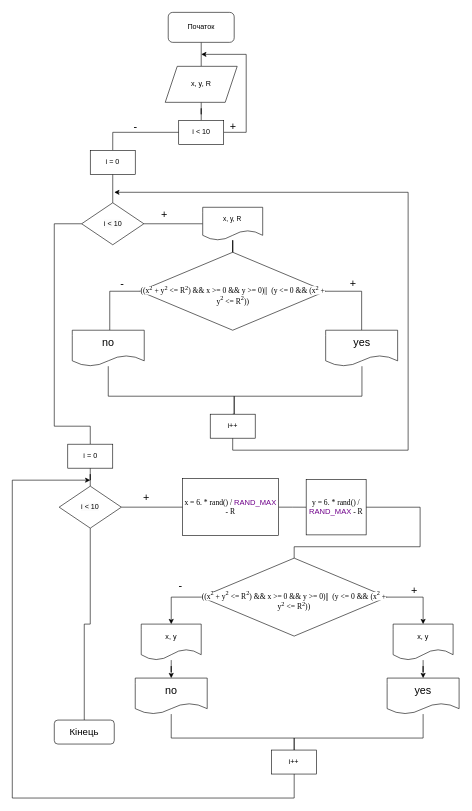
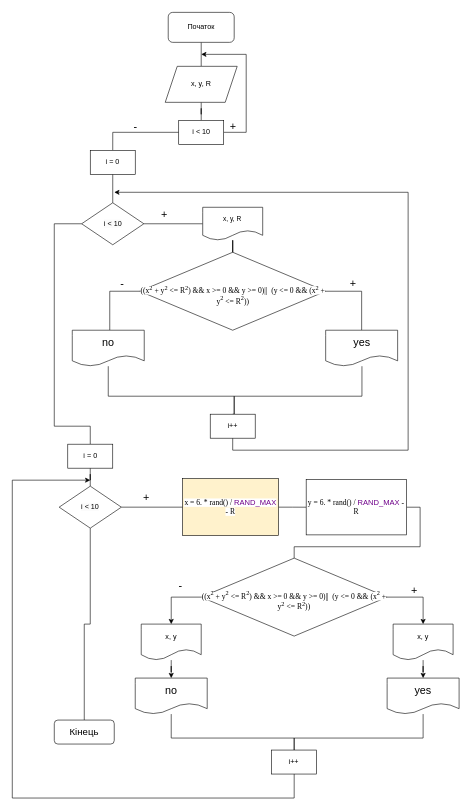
  <mxCell id="0" />
  <mxCell id="1" parent="0" />
  <mxCell id="2" value="" style="edgeStyle=orthogonalEdgeStyle;rounded=0;orthogonalLoop=1;jettySize=auto;html=1;endArrow=none;endFill=0;" edge="1" parent="1" source="3" target="5"><mxGeometry relative="1" as="geometry" /></mxCell>
  <mxCell id="3" value="Початок" style="rounded=1;whiteSpace=wrap;html=1;" vertex="1" parent="1"><mxGeometry x="280" y="20" width="110" height="50" as="geometry" /></mxCell>
  <mxCell id="4" value="" style="edgeStyle=orthogonalEdgeStyle;rounded=0;orthogonalLoop=1;jettySize=auto;html=1;entryX=0.5;entryY=0;entryDx=0;entryDy=0;endArrow=none;endFill=0;" edge="1" parent="1" source="5" target="8"><mxGeometry relative="1" as="geometry"><mxPoint x="335.053" y="190" as="targetPoint" /></mxGeometry></mxCell>
  <mxCell id="5" value="x, y, R" style="shape=parallelogram;perimeter=parallelogramPerimeter;whiteSpace=wrap;html=1;fixedSize=1;" vertex="1" parent="1"><mxGeometry x="275" y="110" width="120" height="60" as="geometry" /></mxCell>
  <mxCell id="6" style="edgeStyle=orthogonalEdgeStyle;rounded=0;orthogonalLoop=1;jettySize=auto;html=1;" edge="1" parent="1" source="8"><mxGeometry relative="1" as="geometry"><mxPoint x="335" y="90" as="targetPoint" /><Array as="points"><mxPoint x="410" y="220" /><mxPoint x="410" y="90" /><mxPoint x="335" y="90" /></Array></mxGeometry></mxCell>
  <mxCell id="7" style="edgeStyle=orthogonalEdgeStyle;shape=connector;rounded=0;orthogonalLoop=1;jettySize=auto;html=1;entryX=0.5;entryY=0;entryDx=0;entryDy=0;strokeColor=default;align=center;verticalAlign=middle;fontFamily=Helvetica;fontSize=11;fontColor=default;labelBackgroundColor=default;endArrow=none;endFill=0;" edge="1" parent="1" source="8" target="18"><mxGeometry relative="1" as="geometry" /></mxCell>
  <mxCell id="8" value="i &amp;lt; 10" style="whiteSpace=wrap;html=1;" vertex="1" parent="1"><mxGeometry x="297.5" y="200" width="75" height="40" as="geometry" /></mxCell>
  <mxCell id="9" style="edgeStyle=orthogonalEdgeStyle;rounded=0;orthogonalLoop=1;jettySize=auto;html=1;entryX=0.5;entryY=0;entryDx=0;entryDy=0;endArrow=none;endFill=0;" edge="1" parent="1" source="11"><mxGeometry relative="1" as="geometry"><mxPoint x="602.51" y="550" as="targetPoint" /><Array as="points"><mxPoint x="602.51" y="485" /></Array></mxGeometry></mxCell>
  <mxCell id="10" style="edgeStyle=orthogonalEdgeStyle;rounded=0;orthogonalLoop=1;jettySize=auto;html=1;entryX=0.5;entryY=0;entryDx=0;entryDy=0;endArrow=none;endFill=0;" edge="1" parent="1" source="11"><mxGeometry relative="1" as="geometry"><mxPoint x="182.51" y="550" as="targetPoint" /><Array as="points"><mxPoint x="182.51" y="485" /></Array></mxGeometry></mxCell>
  <mxCell id="11" value="&lt;p style=&quot;margin-bottom:0cm;line-height:normal;mso-layout-grid-align:&lt;br/&gt;none;text-autospace:none&quot; class=&quot;MsoNormal&quot;&gt;&lt;span style=&quot;font-size: 9.5pt; font-family: &amp;quot;Cascadia Mono&amp;quot;; background: white;&quot;&gt;((x&lt;sup&gt;2&lt;/sup&gt; + y&lt;sup&gt;2&lt;/sup&gt; &amp;lt;= R&lt;sup&gt;2&lt;/sup&gt;) &amp;amp;&amp;amp; x &amp;gt;= 0 &amp;amp;&amp;amp; y &amp;gt;= 0)&lt;/span&gt;&lt;span style=&quot;background-color: white; font-family: &amp;quot;Cascadia Mono&amp;quot;; font-size: 9.5pt;&quot;&gt;||&amp;nbsp; (y &amp;lt;= 0 &amp;amp;&amp;amp; (x&lt;sup&gt;2&lt;/sup&gt; + y&lt;sup&gt;2&lt;/sup&gt; &amp;lt;= R&lt;sup&gt;2&lt;/sup&gt;))&lt;/span&gt;&lt;/p&gt;" style="rhombus;whiteSpace=wrap;html=1;" vertex="1" parent="1"><mxGeometry x="232.51" y="420" width="310" height="130" as="geometry" /></mxCell>
  <mxCell id="12" value="yes" style="shape=document;whiteSpace=wrap;html=1;boundedLbl=1;fontSize=18;" vertex="1" parent="1"><mxGeometry x="542.51" y="550" width="120" height="60" as="geometry" /></mxCell>
  <mxCell id="13" value="+" style="text;html=1;align=center;verticalAlign=middle;resizable=0;points=[];autosize=1;strokeColor=none;fillColor=none;fontSize=18;" vertex="1" parent="1"><mxGeometry x="572.51" y="453" width="30" height="40" as="geometry" /></mxCell>
  <mxCell id="14" style="edgeStyle=orthogonalEdgeStyle;shape=connector;rounded=0;orthogonalLoop=1;jettySize=auto;html=1;strokeColor=default;align=center;verticalAlign=middle;fontFamily=Helvetica;fontSize=11;fontColor=default;labelBackgroundColor=default;endArrow=none;endFill=0;" edge="1" parent="1" source="15"><mxGeometry relative="1" as="geometry"><mxPoint x="390" y="690" as="targetPoint" /><Array as="points"><mxPoint x="180" y="660" /><mxPoint x="390" y="660" /></Array></mxGeometry></mxCell>
  <mxCell id="15" value="no" style="shape=document;whiteSpace=wrap;html=1;boundedLbl=1;fontSize=18;" vertex="1" parent="1"><mxGeometry x="120" y="550" width="120" height="60" as="geometry" /></mxCell>
  <mxCell id="16" value="-" style="text;html=1;align=center;verticalAlign=middle;resizable=0;points=[];autosize=1;strokeColor=none;fillColor=none;fontSize=18;" vertex="1" parent="1"><mxGeometry x="187.51" y="453" width="30" height="40" as="geometry" /></mxCell>
  <mxCell id="17" value="" style="edgeStyle=orthogonalEdgeStyle;shape=connector;rounded=0;orthogonalLoop=1;jettySize=auto;html=1;strokeColor=default;align=center;verticalAlign=middle;fontFamily=Helvetica;fontSize=11;fontColor=default;labelBackgroundColor=default;endArrow=none;endFill=0;" edge="1" parent="1" source="18" target="23"><mxGeometry relative="1" as="geometry" /></mxCell>
  <mxCell id="18" value="i = 0" style="whiteSpace=wrap;html=1;" vertex="1" parent="1"><mxGeometry x="149.99" y="250" width="75" height="40" as="geometry" /></mxCell>
  <mxCell id="19" value="+" style="text;html=1;align=center;verticalAlign=middle;resizable=0;points=[];autosize=1;strokeColor=none;fillColor=none;fontSize=18;" vertex="1" parent="1"><mxGeometry x="372.5" y="190" width="30" height="40" as="geometry" /></mxCell>
  <mxCell id="20" value="-" style="text;html=1;align=center;verticalAlign=middle;resizable=0;points=[];autosize=1;strokeColor=none;fillColor=none;fontSize=18;" vertex="1" parent="1"><mxGeometry x="210" y="190" width="30" height="40" as="geometry" /></mxCell>
  <mxCell id="21" value="" style="edgeStyle=orthogonalEdgeStyle;shape=connector;rounded=0;orthogonalLoop=1;jettySize=auto;html=1;strokeColor=default;align=center;verticalAlign=middle;fontFamily=Helvetica;fontSize=11;fontColor=default;labelBackgroundColor=default;endArrow=none;endFill=0;" edge="1" parent="1" source="23" target="25"><mxGeometry relative="1" as="geometry" /></mxCell>
  <mxCell id="22" style="edgeStyle=orthogonalEdgeStyle;shape=connector;rounded=0;orthogonalLoop=1;jettySize=auto;html=1;entryX=0.5;entryY=0;entryDx=0;entryDy=0;strokeColor=default;align=center;verticalAlign=middle;fontFamily=Helvetica;fontSize=11;fontColor=default;labelBackgroundColor=default;endArrow=none;endFill=0;" edge="1" parent="1" source="23" target="31"><mxGeometry relative="1" as="geometry"><Array as="points"><mxPoint x="90" y="373" /><mxPoint x="90" y="710" /><mxPoint x="150" y="710" /></Array></mxGeometry></mxCell>
  <mxCell id="23" value="&lt;span style=&quot;font-size: 12px; background-color: rgb(251, 251, 251);&quot;&gt;i &amp;lt; 10&lt;/span&gt;" style="rhombus;whiteSpace=wrap;html=1;fontFamily=Helvetica;fontSize=11;fontColor=default;labelBackgroundColor=default;" vertex="1" parent="1"><mxGeometry x="135.62" y="337.5" width="103.75" height="70" as="geometry" /></mxCell>
  <mxCell id="24" value="" style="edgeStyle=orthogonalEdgeStyle;shape=connector;rounded=0;orthogonalLoop=1;jettySize=auto;html=1;strokeColor=default;align=center;verticalAlign=middle;fontFamily=Helvetica;fontSize=11;fontColor=default;labelBackgroundColor=default;endArrow=none;endFill=0;" edge="1" parent="1" source="25" target="11"><mxGeometry relative="1" as="geometry" /></mxCell>
  <mxCell id="25" value="x, y, R" style="shape=document;whiteSpace=wrap;html=1;boundedLbl=1;fontFamily=Helvetica;fontSize=11;fontColor=default;labelBackgroundColor=default;" vertex="1" parent="1"><mxGeometry x="337.49" y="345" width="100.01" height="55" as="geometry" /></mxCell>
  <mxCell id="26" value="+" style="text;html=1;align=center;verticalAlign=middle;resizable=0;points=[];autosize=1;strokeColor=none;fillColor=none;fontSize=18;" vertex="1" parent="1"><mxGeometry x="257.51" y="337.5" width="30" height="40" as="geometry" /></mxCell>
  <mxCell id="27" value="" style="endArrow=none;html=1;rounded=0;strokeColor=default;align=center;verticalAlign=middle;fontFamily=Helvetica;fontSize=11;fontColor=default;labelBackgroundColor=default;edgeStyle=orthogonalEdgeStyle;exitX=0.5;exitY=0;exitDx=0;exitDy=0;" edge="1" parent="1" source="29" target="12"><mxGeometry width="50" height="50" relative="1" as="geometry"><mxPoint x="176.63" y="636.4" as="sourcePoint" /><mxPoint x="598.4" y="630" as="targetPoint" /><Array as="points"><mxPoint x="390" y="690" /><mxPoint x="390" y="660" /><mxPoint x="603" y="660" /></Array></mxGeometry></mxCell>
  <mxCell id="28" value="" style="endArrow=classic;html=1;rounded=0;strokeColor=default;align=center;verticalAlign=middle;fontFamily=Helvetica;fontSize=11;fontColor=default;labelBackgroundColor=default;edgeStyle=orthogonalEdgeStyle;endFill=1;exitX=0.5;exitY=1;exitDx=0;exitDy=0;" edge="1" parent="1" source="29"><mxGeometry width="50" height="50" relative="1" as="geometry"><mxPoint x="450" y="750" as="sourcePoint" /><mxPoint x="190" y="320" as="targetPoint" /><Array as="points"><mxPoint x="387" y="750" /><mxPoint x="680" y="750" /><mxPoint x="680" y="320" /></Array></mxGeometry></mxCell>
  <mxCell id="29" value="i++" style="whiteSpace=wrap;html=1;" vertex="1" parent="1"><mxGeometry x="350.01" y="690" width="75" height="40" as="geometry" /></mxCell>
  <mxCell id="30" value="" style="edgeStyle=orthogonalEdgeStyle;shape=connector;rounded=0;orthogonalLoop=1;jettySize=auto;html=1;strokeColor=default;align=center;verticalAlign=middle;fontFamily=Helvetica;fontSize=11;fontColor=default;labelBackgroundColor=default;endArrow=none;endFill=0;" edge="1" parent="1" source="31" target="34"><mxGeometry relative="1" as="geometry" /></mxCell>
  <mxCell id="31" value="i = 0" style="whiteSpace=wrap;html=1;" vertex="1" parent="1"><mxGeometry x="112.51" y="740" width="75" height="40" as="geometry" /></mxCell>
  <mxCell id="32" value="" style="edgeStyle=orthogonalEdgeStyle;shape=connector;rounded=0;orthogonalLoop=1;jettySize=auto;html=1;strokeColor=default;align=center;verticalAlign=middle;fontFamily=Helvetica;fontSize=11;fontColor=default;labelBackgroundColor=default;endArrow=none;endFill=0;" edge="1" parent="1" source="34" target="36"><mxGeometry relative="1" as="geometry" /></mxCell>
  <mxCell id="33" style="edgeStyle=orthogonalEdgeStyle;shape=connector;rounded=0;orthogonalLoop=1;jettySize=auto;html=1;entryX=0.5;entryY=0;entryDx=0;entryDy=0;strokeColor=default;align=center;verticalAlign=middle;fontFamily=Helvetica;fontSize=11;fontColor=default;labelBackgroundColor=default;endArrow=none;endFill=0;" edge="1" parent="1" source="34" target="55"><mxGeometry relative="1" as="geometry" /></mxCell>
  <mxCell id="34" value="&lt;span style=&quot;font-size: 12px; background-color: rgb(251, 251, 251);&quot;&gt;i &amp;lt; 10&lt;/span&gt;" style="rhombus;whiteSpace=wrap;html=1;fontFamily=Helvetica;fontSize=11;fontColor=default;labelBackgroundColor=default;" vertex="1" parent="1"><mxGeometry x="98.14" y="810" width="103.75" height="70" as="geometry" /></mxCell>
  <mxCell id="35" value="" style="edgeStyle=orthogonalEdgeStyle;shape=connector;rounded=0;orthogonalLoop=1;jettySize=auto;html=1;strokeColor=default;align=center;verticalAlign=middle;fontFamily=Helvetica;fontSize=11;fontColor=default;labelBackgroundColor=default;endArrow=none;endFill=0;" edge="1" parent="1" source="36" target="38"><mxGeometry relative="1" as="geometry" /></mxCell>
- <mxCell id="36" value="&lt;span style=&quot;font-size: 9.5pt; line-height: 106%; font-family: &amp;quot;Cascadia Mono&amp;quot;; background: white;&quot;&gt;x = 6. * rand() / &lt;/span&gt;&lt;span style=&quot;font-size:9.5pt;line-height:106%;&lt;br/&gt;font-family:&amp;quot;Cascadia Mono&amp;quot;;mso-fareast-font-family:Aptos;mso-fareast-theme-font:&lt;br/&gt;minor-latin;color:#6F008A;background:white;mso-highlight:white;mso-font-kerning:&lt;br/&gt;0pt;mso-ansi-language:UK;mso-fareast-language:EN-US;mso-bidi-language:AR-SA&quot;&gt;RAND_MAX&lt;/span&gt;&lt;span style=&quot;font-size: 9.5pt; line-height: 106%; font-family: &amp;quot;Cascadia Mono&amp;quot;; background: white;&quot;&gt; - R&lt;/span&gt;" style="whiteSpace=wrap;html=1;" vertex="1" parent="1"><mxGeometry x="304" y="797.5" width="160" height="95" as="geometry" /></mxCell>
+ <mxCell id="36" value="&lt;span style=&quot;font-size: 9.5pt; line-height: 106%; font-family: &amp;quot;Cascadia Mono&amp;quot;; background: white;&quot;&gt;x = 6. * rand() / &lt;/span&gt;&lt;span style=&quot;font-size:9.5pt;line-height:106%;&lt;br/&gt;font-family:&amp;quot;Cascadia Mono&amp;quot;;mso-fareast-font-family:Aptos;mso-fareast-theme-font:&lt;br/&gt;minor-latin;color:#6F008A;background:white;mso-highlight:white;mso-font-kerning:&lt;br/&gt;0pt;mso-ansi-language:UK;mso-fareast-language:EN-US;mso-bidi-language:AR-SA&quot;&gt;RAND_MAX&lt;/span&gt;&lt;span style=&quot;font-size: 9.5pt; line-height: 106%; font-family: &amp;quot;Cascadia Mono&amp;quot;; background: white;&quot;&gt; - R&lt;/span&gt;" style="whiteSpace=wrap;html=1;fillColor=#fff2cc;" vertex="1" parent="1"><mxGeometry x="304" y="797.5" width="160" height="95" as="geometry" /></mxCell>
  <mxCell id="37" style="edgeStyle=orthogonalEdgeStyle;shape=connector;rounded=0;orthogonalLoop=1;jettySize=auto;html=1;entryX=0.5;entryY=0;entryDx=0;entryDy=0;strokeColor=default;align=center;verticalAlign=middle;fontFamily=Helvetica;fontSize=11;fontColor=default;labelBackgroundColor=default;endArrow=none;endFill=0;" edge="1" parent="1" source="38" target="42"><mxGeometry relative="1" as="geometry"><Array as="points"><mxPoint x="700" y="845" /><mxPoint x="700" y="911" /><mxPoint x="490" y="911" /></Array></mxGeometry></mxCell>
- <mxCell id="38" value="&lt;span style=&quot;font-size: 9.5pt; line-height: 106%; font-family: &amp;quot;Cascadia Mono&amp;quot;; background: white;&quot;&gt;y = 6. * rand() / &lt;/span&gt;&lt;span style=&quot;font-size:9.5pt;line-height:106%;&lt;br/&gt;font-family:&amp;quot;Cascadia Mono&amp;quot;;mso-fareast-font-family:Aptos;mso-fareast-theme-font:&lt;br/&gt;minor-latin;color:#6F008A;background:white;mso-highlight:white;mso-font-kerning:&lt;br/&gt;0pt;mso-ansi-language:UK;mso-fareast-language:EN-US;mso-bidi-language:AR-SA&quot;&gt;RAND_MAX&lt;/span&gt;&lt;span style=&quot;font-size: 9.5pt; line-height: 106%; font-family: &amp;quot;Cascadia Mono&amp;quot;; background: white;&quot;&gt; - R&lt;/span&gt;" style="whiteSpace=wrap;html=1;" vertex="1" parent="1"><mxGeometry x="510" y="798.75" width="100" height="92.5" as="geometry" /></mxCell>
+ <mxCell id="38" value="&lt;span style=&quot;font-size: 9.5pt; line-height: 106%; font-family: &amp;quot;Cascadia Mono&amp;quot;; background: white;&quot;&gt;y = 6. * rand() / &lt;/span&gt;&lt;span style=&quot;font-size:9.5pt;line-height:106%;&lt;br/&gt;font-family:&amp;quot;Cascadia Mono&amp;quot;;mso-fareast-font-family:Aptos;mso-fareast-theme-font:&lt;br/&gt;minor-latin;color:#6F008A;background:white;mso-highlight:white;mso-font-kerning:&lt;br/&gt;0pt;mso-ansi-language:UK;mso-fareast-language:EN-US;mso-bidi-language:AR-SA&quot;&gt;RAND_MAX&lt;/span&gt;&lt;span style=&quot;font-size: 9.5pt; line-height: 106%; font-family: &amp;quot;Cascadia Mono&amp;quot;; background: white;&quot;&gt; - R&lt;/span&gt;" style="whiteSpace=wrap;html=1;" vertex="1" parent="1"><mxGeometry x="510" y="798.75" width="167.49" height="92.5" as="geometry" /></mxCell>
  <mxCell id="39" value="+" style="text;html=1;align=center;verticalAlign=middle;resizable=0;points=[];autosize=1;strokeColor=none;fillColor=none;fontSize=18;" vertex="1" parent="1"><mxGeometry x="227.51" y="810" width="30" height="40" as="geometry" /></mxCell>
  <mxCell id="40" style="edgeStyle=orthogonalEdgeStyle;rounded=0;orthogonalLoop=1;jettySize=auto;html=1;entryX=0.5;entryY=0;entryDx=0;entryDy=0;" edge="1" source="42" target="50" parent="1"><mxGeometry relative="1" as="geometry"><mxPoint x="285" y="1040" as="targetPoint" /><Array as="points"><mxPoint x="285" y="995" /></Array></mxGeometry></mxCell>
  <mxCell id="41" style="edgeStyle=orthogonalEdgeStyle;rounded=0;orthogonalLoop=1;jettySize=auto;html=1;entryX=0.5;entryY=0;entryDx=0;entryDy=0;" edge="1" source="42" target="52" parent="1"><mxGeometry relative="1" as="geometry"><mxPoint x="705" y="1040" as="targetPoint" /><Array as="points"><mxPoint x="705" y="995" /></Array></mxGeometry></mxCell>
  <mxCell id="42" value="&lt;p style=&quot;margin-bottom:0cm;line-height:normal;mso-layout-grid-align:&lt;br/&gt;none;text-autospace:none&quot; class=&quot;MsoNormal&quot;&gt;&lt;span style=&quot;font-size: 9.5pt; font-family: &amp;quot;Cascadia Mono&amp;quot;; background: white;&quot;&gt;((x&lt;sup&gt;2&lt;/sup&gt; + y&lt;sup&gt;2&lt;/sup&gt; &amp;lt;= R&lt;sup&gt;2&lt;/sup&gt;) &amp;amp;&amp;amp; x &amp;gt;= 0 &amp;amp;&amp;amp; y &amp;gt;= 0)&lt;/span&gt;&lt;span style=&quot;background-color: white; font-family: &amp;quot;Cascadia Mono&amp;quot;; font-size: 9.5pt;&quot;&gt;||&amp;nbsp; (y &amp;lt;= 0 &amp;amp;&amp;amp; (x&lt;sup&gt;2&lt;/sup&gt; + y&lt;sup&gt;2&lt;/sup&gt; &amp;lt;= R&lt;sup&gt;2&lt;/sup&gt;))&lt;/span&gt;&lt;/p&gt;" style="rhombus;whiteSpace=wrap;html=1;" vertex="1" parent="1"><mxGeometry x="334.99" y="930" width="310" height="130" as="geometry" /></mxCell>
  <mxCell id="43" style="edgeStyle=orthogonalEdgeStyle;shape=connector;rounded=0;orthogonalLoop=1;jettySize=auto;html=1;entryX=0.5;entryY=0;entryDx=0;entryDy=0;strokeColor=default;align=center;verticalAlign=middle;fontFamily=Helvetica;fontSize=11;fontColor=default;labelBackgroundColor=default;endArrow=none;endFill=0;" edge="1" parent="1" source="44" target="54"><mxGeometry relative="1" as="geometry"><Array as="points"><mxPoint x="285" y="1230" /><mxPoint x="490" y="1230" /></Array></mxGeometry></mxCell>
  <mxCell id="44" value="no" style="shape=document;whiteSpace=wrap;html=1;boundedLbl=1;fontSize=18;" vertex="1" parent="1"><mxGeometry x="224.99" y="1130" width="120" height="60" as="geometry" /></mxCell>
  <mxCell id="45" style="edgeStyle=orthogonalEdgeStyle;shape=connector;rounded=0;orthogonalLoop=1;jettySize=auto;html=1;entryX=0.5;entryY=0;entryDx=0;entryDy=0;strokeColor=default;align=center;verticalAlign=middle;fontFamily=Helvetica;fontSize=11;fontColor=default;labelBackgroundColor=default;endArrow=none;endFill=0;" edge="1" parent="1" source="46" target="54"><mxGeometry relative="1" as="geometry"><Array as="points"><mxPoint x="705" y="1230" /><mxPoint x="490" y="1230" /></Array></mxGeometry></mxCell>
  <mxCell id="46" value="yes" style="shape=document;whiteSpace=wrap;html=1;boundedLbl=1;fontSize=18;" vertex="1" parent="1"><mxGeometry x="644.99" y="1130" width="120" height="60" as="geometry" /></mxCell>
  <mxCell id="47" value="-" style="text;html=1;align=center;verticalAlign=bottom;resizable=0;points=[];autosize=1;strokeColor=none;fillColor=none;fontSize=18;" vertex="1" parent="1"><mxGeometry x="285" y="950" width="30" height="40" as="geometry" /></mxCell>
  <mxCell id="48" value="+" style="text;html=1;align=center;verticalAlign=middle;resizable=0;points=[];autosize=1;strokeColor=none;fillColor=none;fontSize=18;" vertex="1" parent="1"><mxGeometry x="675" y="965" width="30" height="40" as="geometry" /></mxCell>
  <mxCell id="49" value="" style="edgeStyle=orthogonalEdgeStyle;rounded=0;orthogonalLoop=1;jettySize=auto;html=1;" edge="1" source="50" target="44" parent="1"><mxGeometry relative="1" as="geometry" /></mxCell>
  <mxCell id="50" value="x, y" style="shape=document;whiteSpace=wrap;html=1;boundedLbl=1;" vertex="1" parent="1"><mxGeometry x="234.99" y="1040" width="100" height="60" as="geometry" /></mxCell>
  <mxCell id="51" value="" style="edgeStyle=orthogonalEdgeStyle;rounded=0;orthogonalLoop=1;jettySize=auto;html=1;" edge="1" source="52" target="46" parent="1"><mxGeometry relative="1" as="geometry" /></mxCell>
  <mxCell id="52" value="x, y" style="shape=document;whiteSpace=wrap;html=1;boundedLbl=1;" vertex="1" parent="1"><mxGeometry x="654.99" y="1040" width="100" height="60" as="geometry" /></mxCell>
  <mxCell id="53" style="edgeStyle=orthogonalEdgeStyle;shape=connector;rounded=0;orthogonalLoop=1;jettySize=auto;html=1;strokeColor=default;align=center;verticalAlign=middle;fontFamily=Helvetica;fontSize=11;fontColor=default;labelBackgroundColor=default;endArrow=classic;endFill=1;" edge="1" parent="1" source="54"><mxGeometry relative="1" as="geometry"><mxPoint x="150" y="800" as="targetPoint" /><Array as="points"><mxPoint x="490" y="1330" /><mxPoint x="20" y="1330" /><mxPoint x="20" y="800" /></Array></mxGeometry></mxCell>
  <mxCell id="54" value="i++" style="whiteSpace=wrap;html=1;" vertex="1" parent="1"><mxGeometry x="452.49" y="1250" width="75" height="40" as="geometry" /></mxCell>
  <mxCell id="55" value="Кінець" style="rounded=1;whiteSpace=wrap;html=1;fontFamily=Helvetica;fontSize=16;fontColor=default;labelBackgroundColor=default;" vertex="1" parent="1"><mxGeometry x="90.02" y="1200" width="100" height="40" as="geometry" /></mxCell>
